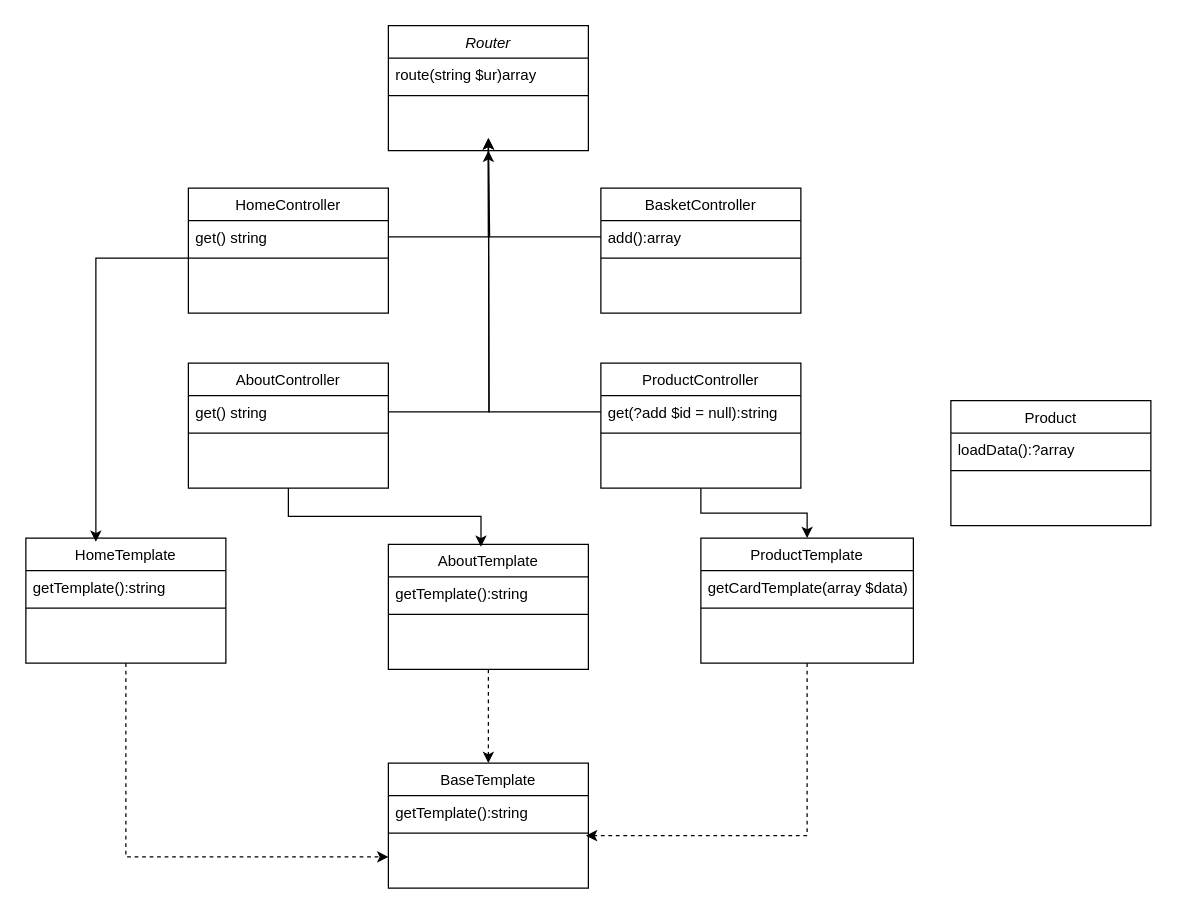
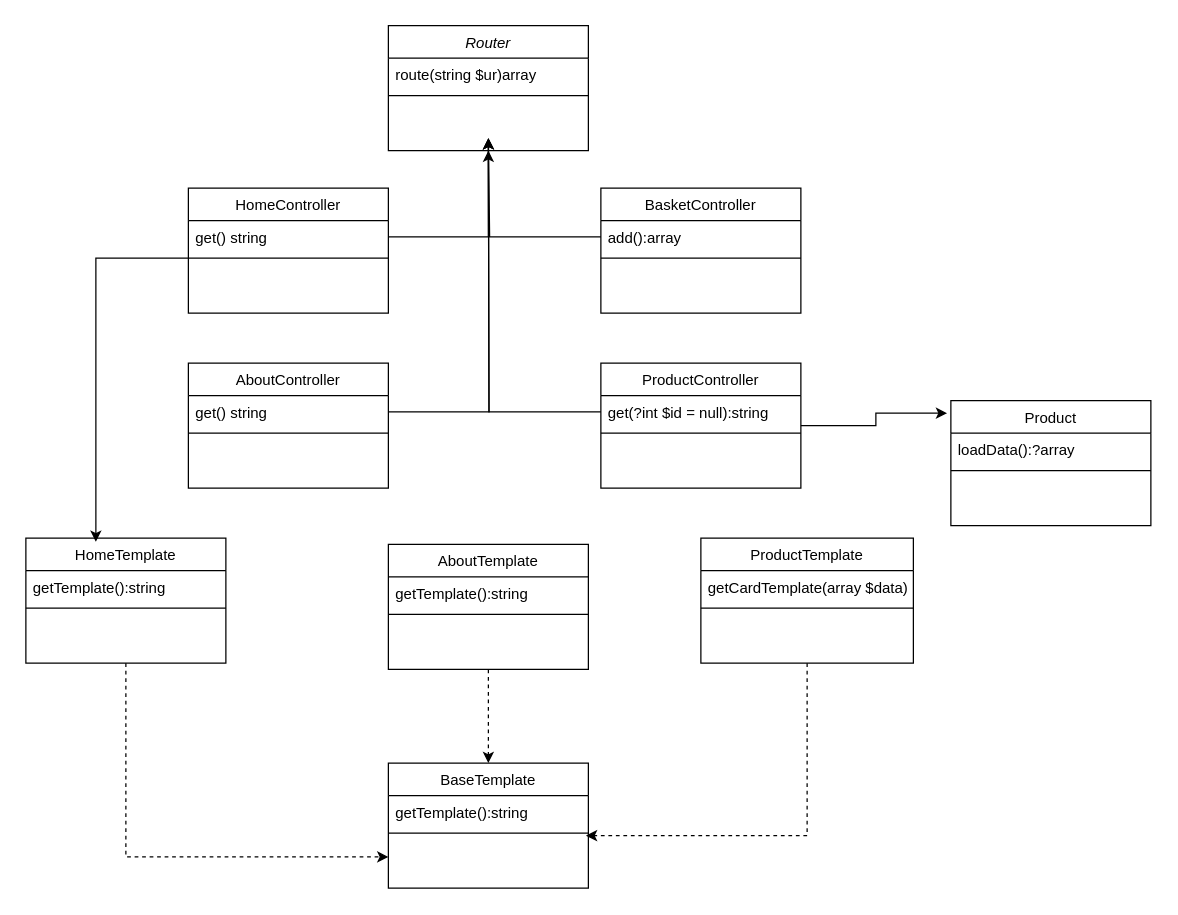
  <mxCell id="0" />
  <mxCell id="1" parent="0" />
  <mxCell id="2" value="Router" style="swimlane;fontStyle=2;align=center;verticalAlign=top;childLayout=stackLayout;horizontal=1;startSize=26;horizontalStack=0;resizeParent=1;resizeLast=0;collapsible=1;marginBottom=0;rounded=0;shadow=0;strokeWidth=1;" parent="1" vertex="1"><mxGeometry x="310" y="20" width="160" height="100" as="geometry"><mxRectangle x="230" y="140" width="160" height="26" as="alternateBounds" /></mxGeometry></mxCell>
  <mxCell id="3" value="route(string $ur)array" style="text;align=left;verticalAlign=top;spacingLeft=4;spacingRight=4;overflow=hidden;rotatable=0;points=[[0,0.5],[1,0.5]];portConstraint=eastwest;" parent="2" vertex="1"><mxGeometry y="26" width="160" height="26" as="geometry" /></mxCell>
  <mxCell id="4" value="" style="line;html=1;strokeWidth=1;align=left;verticalAlign=middle;spacingTop=-1;spacingLeft=3;spacingRight=3;rotatable=0;labelPosition=right;points=[];portConstraint=eastwest;" parent="2" vertex="1"><mxGeometry y="52" width="160" height="8" as="geometry" /></mxCell>
  <mxCell id="5" value="HomeController" style="swimlane;fontStyle=0;align=center;verticalAlign=top;childLayout=stackLayout;horizontal=1;startSize=26;horizontalStack=0;resizeParent=1;resizeLast=0;collapsible=1;marginBottom=0;rounded=0;shadow=0;strokeWidth=1;" parent="1" vertex="1"><mxGeometry x="150" y="150" width="160" height="100" as="geometry"><mxRectangle x="130" y="380" width="160" height="26" as="alternateBounds" /></mxGeometry></mxCell>
  <mxCell id="6" value="get() string" style="text;align=left;verticalAlign=top;spacingLeft=4;spacingRight=4;overflow=hidden;rotatable=0;points=[[0,0.5],[1,0.5]];portConstraint=eastwest;rounded=0;shadow=0;html=0;" parent="5" vertex="1"><mxGeometry y="26" width="160" height="26" as="geometry" /></mxCell>
  <mxCell id="7" value="" style="line;html=1;strokeWidth=1;align=left;verticalAlign=middle;spacingTop=-1;spacingLeft=3;spacingRight=3;rotatable=0;labelPosition=right;points=[];portConstraint=eastwest;" parent="5" vertex="1"><mxGeometry y="52" width="160" height="8" as="geometry" /></mxCell>
  <mxCell id="8" value="BasketController" style="swimlane;fontStyle=0;align=center;verticalAlign=top;childLayout=stackLayout;horizontal=1;startSize=26;horizontalStack=0;resizeParent=1;resizeLast=0;collapsible=1;marginBottom=0;rounded=0;shadow=0;strokeWidth=1;" vertex="1" parent="1"><mxGeometry x="480" y="150" width="160" height="100" as="geometry"><mxRectangle x="130" y="380" width="160" height="26" as="alternateBounds" /></mxGeometry></mxCell>
  <mxCell id="9" value="add():array" style="text;align=left;verticalAlign=top;spacingLeft=4;spacingRight=4;overflow=hidden;rotatable=0;points=[[0,0.5],[1,0.5]];portConstraint=eastwest;rounded=0;shadow=0;html=0;" vertex="1" parent="8"><mxGeometry y="26" width="160" height="26" as="geometry" /></mxCell>
  <mxCell id="10" value="" style="line;html=1;strokeWidth=1;align=left;verticalAlign=middle;spacingTop=-1;spacingLeft=3;spacingRight=3;rotatable=0;labelPosition=right;points=[];portConstraint=eastwest;" vertex="1" parent="8"><mxGeometry y="52" width="160" height="8" as="geometry" /></mxCell>
- <mxCell id="11" style="edgeStyle=orthogonalEdgeStyle;rounded=0;orthogonalLoop=1;jettySize=auto;html=1;entryX=0.5;entryY=0;entryDx=0;entryDy=0;" edge="1" parent="1" source="12" target="33"><mxGeometry relative="1" as="geometry" /></mxCell>
  <mxCell id="12" value="ProductController" style="swimlane;fontStyle=0;align=center;verticalAlign=top;childLayout=stackLayout;horizontal=1;startSize=26;horizontalStack=0;resizeParent=1;resizeLast=0;collapsible=1;marginBottom=0;rounded=0;shadow=0;strokeWidth=1;" vertex="1" parent="1"><mxGeometry x="480" y="290" width="160" height="100" as="geometry"><mxRectangle x="130" y="380" width="160" height="26" as="alternateBounds" /></mxGeometry></mxCell>
  <mxCell id="13" style="edgeStyle=orthogonalEdgeStyle;rounded=0;orthogonalLoop=1;jettySize=auto;html=1;exitX=0;exitY=0.5;exitDx=0;exitDy=0;" edge="1" parent="12" source="14"><mxGeometry relative="1" as="geometry"><mxPoint x="-90" y="-180" as="targetPoint" /></mxGeometry></mxCell>
- <mxCell id="14" value="get(?add $id = null):string" style="text;align=left;verticalAlign=top;spacingLeft=4;spacingRight=4;overflow=hidden;rotatable=0;points=[[0,0.5],[1,0.5]];portConstraint=eastwest;rounded=0;shadow=0;html=0;" vertex="1" parent="12"><mxGeometry y="26" width="160" height="26" as="geometry" /></mxCell>
+ <mxCell id="14" value="get(?int $id = null):string" style="text;align=left;verticalAlign=top;spacingLeft=4;spacingRight=4;overflow=hidden;rotatable=0;points=[[0,0.5],[1,0.5]];portConstraint=eastwest;rounded=0;shadow=0;html=0;" vertex="1" parent="12"><mxGeometry y="26" width="160" height="26" as="geometry" /></mxCell>
  <mxCell id="15" value="" style="line;html=1;strokeWidth=1;align=left;verticalAlign=middle;spacingTop=-1;spacingLeft=3;spacingRight=3;rotatable=0;labelPosition=right;points=[];portConstraint=eastwest;" vertex="1" parent="12"><mxGeometry y="52" width="160" height="8" as="geometry" /></mxCell>
  <mxCell id="16" value="AboutController" style="swimlane;fontStyle=0;align=center;verticalAlign=top;childLayout=stackLayout;horizontal=1;startSize=26;horizontalStack=0;resizeParent=1;resizeLast=0;collapsible=1;marginBottom=0;rounded=0;shadow=0;strokeWidth=1;" vertex="1" parent="1"><mxGeometry x="150" y="290" width="160" height="100" as="geometry"><mxRectangle x="130" y="380" width="160" height="26" as="alternateBounds" /></mxGeometry></mxCell>
  <mxCell id="17" style="edgeStyle=orthogonalEdgeStyle;rounded=0;orthogonalLoop=1;jettySize=auto;html=1;" edge="1" parent="16" source="18"><mxGeometry relative="1" as="geometry"><mxPoint x="240" y="-180" as="targetPoint" /></mxGeometry></mxCell>
  <mxCell id="18" value="get() string" style="text;align=left;verticalAlign=top;spacingLeft=4;spacingRight=4;overflow=hidden;rotatable=0;points=[[0,0.5],[1,0.5]];portConstraint=eastwest;rounded=0;shadow=0;html=0;" vertex="1" parent="16"><mxGeometry y="26" width="160" height="26" as="geometry" /></mxCell>
  <mxCell id="19" value="" style="line;html=1;strokeWidth=1;align=left;verticalAlign=middle;spacingTop=-1;spacingLeft=3;spacingRight=3;rotatable=0;labelPosition=right;points=[];portConstraint=eastwest;" vertex="1" parent="16"><mxGeometry y="52" width="160" height="8" as="geometry" /></mxCell>
  <mxCell id="20" style="edgeStyle=orthogonalEdgeStyle;rounded=0;orthogonalLoop=1;jettySize=auto;html=1;entryX=0.5;entryY=1;entryDx=0;entryDy=0;" edge="1" parent="1" source="6" target="2"><mxGeometry relative="1" as="geometry" /></mxCell>
  <mxCell id="21" style="edgeStyle=orthogonalEdgeStyle;rounded=0;orthogonalLoop=1;jettySize=auto;html=1;" edge="1" parent="1" source="9"><mxGeometry relative="1" as="geometry"><mxPoint x="390" y="110" as="targetPoint" /><Array as="points"><mxPoint x="391" y="189" /></Array></mxGeometry></mxCell>
  <mxCell id="22" style="edgeStyle=orthogonalEdgeStyle;rounded=0;orthogonalLoop=1;jettySize=auto;html=1;entryX=0.5;entryY=0;entryDx=0;entryDy=0;dashed=1;" edge="1" parent="1" source="23" target="30"><mxGeometry relative="1" as="geometry" /></mxCell>
  <mxCell id="23" value="AboutTemplate" style="swimlane;fontStyle=0;align=center;verticalAlign=top;childLayout=stackLayout;horizontal=1;startSize=26;horizontalStack=0;resizeParent=1;resizeLast=0;collapsible=1;marginBottom=0;rounded=0;shadow=0;strokeWidth=1;" vertex="1" parent="1"><mxGeometry x="310" y="435" width="160" height="100" as="geometry"><mxRectangle x="130" y="380" width="160" height="26" as="alternateBounds" /></mxGeometry></mxCell>
  <mxCell id="24" value="getTemplate():string" style="text;align=left;verticalAlign=top;spacingLeft=4;spacingRight=4;overflow=hidden;rotatable=0;points=[[0,0.5],[1,0.5]];portConstraint=eastwest;rounded=0;shadow=0;html=0;" vertex="1" parent="23"><mxGeometry y="26" width="160" height="26" as="geometry" /></mxCell>
  <mxCell id="25" value="" style="line;html=1;strokeWidth=1;align=left;verticalAlign=middle;spacingTop=-1;spacingLeft=3;spacingRight=3;rotatable=0;labelPosition=right;points=[];portConstraint=eastwest;" vertex="1" parent="23"><mxGeometry y="52" width="160" height="8" as="geometry" /></mxCell>
  <mxCell id="26" style="edgeStyle=orthogonalEdgeStyle;rounded=0;orthogonalLoop=1;jettySize=auto;html=1;exitX=0.5;exitY=1;exitDx=0;exitDy=0;entryX=0;entryY=0.75;entryDx=0;entryDy=0;dashed=1;" edge="1" parent="1" source="27" target="30"><mxGeometry relative="1" as="geometry" /></mxCell>
  <mxCell id="27" value="HomeTemplate" style="swimlane;fontStyle=0;align=center;verticalAlign=top;childLayout=stackLayout;horizontal=1;startSize=26;horizontalStack=0;resizeParent=1;resizeLast=0;collapsible=1;marginBottom=0;rounded=0;shadow=0;strokeWidth=1;" vertex="1" parent="1"><mxGeometry x="20" y="430" width="160" height="100" as="geometry"><mxRectangle x="130" y="380" width="160" height="26" as="alternateBounds" /></mxGeometry></mxCell>
  <mxCell id="28" value="getTemplate():string" style="text;align=left;verticalAlign=top;spacingLeft=4;spacingRight=4;overflow=hidden;rotatable=0;points=[[0,0.5],[1,0.5]];portConstraint=eastwest;rounded=0;shadow=0;html=0;" vertex="1" parent="27"><mxGeometry y="26" width="160" height="26" as="geometry" /></mxCell>
  <mxCell id="29" value="" style="line;html=1;strokeWidth=1;align=left;verticalAlign=middle;spacingTop=-1;spacingLeft=3;spacingRight=3;rotatable=0;labelPosition=right;points=[];portConstraint=eastwest;" vertex="1" parent="27"><mxGeometry y="52" width="160" height="8" as="geometry" /></mxCell>
  <mxCell id="30" value="BaseTemplate" style="swimlane;fontStyle=0;align=center;verticalAlign=top;childLayout=stackLayout;horizontal=1;startSize=26;horizontalStack=0;resizeParent=1;resizeLast=0;collapsible=1;marginBottom=0;rounded=0;shadow=0;strokeWidth=1;" vertex="1" parent="1"><mxGeometry x="310" y="610" width="160" height="100" as="geometry"><mxRectangle x="130" y="380" width="160" height="26" as="alternateBounds" /></mxGeometry></mxCell>
  <mxCell id="31" value="getTemplate():string" style="text;align=left;verticalAlign=top;spacingLeft=4;spacingRight=4;overflow=hidden;rotatable=0;points=[[0,0.5],[1,0.5]];portConstraint=eastwest;rounded=0;shadow=0;html=0;" vertex="1" parent="30"><mxGeometry y="26" width="160" height="26" as="geometry" /></mxCell>
  <mxCell id="32" value="" style="line;html=1;strokeWidth=1;align=left;verticalAlign=middle;spacingTop=-1;spacingLeft=3;spacingRight=3;rotatable=0;labelPosition=right;points=[];portConstraint=eastwest;" vertex="1" parent="30"><mxGeometry y="52" width="160" height="8" as="geometry" /></mxCell>
  <mxCell id="33" value="ProductTemplate" style="swimlane;fontStyle=0;align=center;verticalAlign=top;childLayout=stackLayout;horizontal=1;startSize=26;horizontalStack=0;resizeParent=1;resizeLast=0;collapsible=1;marginBottom=0;rounded=0;shadow=0;strokeWidth=1;" vertex="1" parent="1"><mxGeometry x="560" y="430" width="170" height="100" as="geometry"><mxRectangle x="130" y="380" width="160" height="26" as="alternateBounds" /></mxGeometry></mxCell>
  <mxCell id="34" value="getCardTemplate(array $data)" style="text;align=left;verticalAlign=top;spacingLeft=4;spacingRight=4;overflow=hidden;rotatable=0;points=[[0,0.5],[1,0.5]];portConstraint=eastwest;rounded=0;shadow=0;html=0;" vertex="1" parent="33"><mxGeometry y="26" width="170" height="26" as="geometry" /></mxCell>
  <mxCell id="35" value="" style="line;html=1;strokeWidth=1;align=left;verticalAlign=middle;spacingTop=-1;spacingLeft=3;spacingRight=3;rotatable=0;labelPosition=right;points=[];portConstraint=eastwest;" vertex="1" parent="33"><mxGeometry y="52" width="170" height="8" as="geometry" /></mxCell>
  <mxCell id="36" value="Product" style="swimlane;fontStyle=0;align=center;verticalAlign=top;childLayout=stackLayout;horizontal=1;startSize=26;horizontalStack=0;resizeParent=1;resizeLast=0;collapsible=1;marginBottom=0;rounded=0;shadow=0;strokeWidth=1;" vertex="1" parent="1"><mxGeometry x="760" y="320" width="160" height="100" as="geometry"><mxRectangle x="130" y="380" width="160" height="26" as="alternateBounds" /></mxGeometry></mxCell>
  <mxCell id="37" value="loadData():?array" style="text;align=left;verticalAlign=top;spacingLeft=4;spacingRight=4;overflow=hidden;rotatable=0;points=[[0,0.5],[1,0.5]];portConstraint=eastwest;rounded=0;shadow=0;html=0;" vertex="1" parent="36"><mxGeometry y="26" width="160" height="26" as="geometry" /></mxCell>
  <mxCell id="38" value="" style="line;html=1;strokeWidth=1;align=left;verticalAlign=middle;spacingTop=-1;spacingLeft=3;spacingRight=3;rotatable=0;labelPosition=right;points=[];portConstraint=eastwest;" vertex="1" parent="36"><mxGeometry y="52" width="160" height="8" as="geometry" /></mxCell>
  <mxCell id="39" style="edgeStyle=orthogonalEdgeStyle;rounded=0;orthogonalLoop=1;jettySize=auto;html=1;entryX=0.35;entryY=0.03;entryDx=0;entryDy=0;entryPerimeter=0;" edge="1" parent="1" source="7" target="27"><mxGeometry relative="1" as="geometry" /></mxCell>
- <mxCell id="40" style="edgeStyle=orthogonalEdgeStyle;rounded=0;orthogonalLoop=1;jettySize=auto;html=1;entryX=0.463;entryY=0.02;entryDx=0;entryDy=0;entryPerimeter=0;" edge="1" parent="1" source="16" target="23"><mxGeometry relative="1" as="geometry" /></mxCell>
+ <mxCell id="41" style="edgeStyle=orthogonalEdgeStyle;rounded=0;orthogonalLoop=1;jettySize=auto;html=1;entryX=-0.019;entryY=0.1;entryDx=0;entryDy=0;entryPerimeter=0;" edge="1" parent="1" source="12" target="36"><mxGeometry relative="1" as="geometry" /></mxCell>
  <mxCell id="42" style="edgeStyle=orthogonalEdgeStyle;rounded=0;orthogonalLoop=1;jettySize=auto;html=1;entryX=0.988;entryY=0.75;entryDx=0;entryDy=0;entryPerimeter=0;dashed=1;" edge="1" parent="1" source="33" target="32"><mxGeometry relative="1" as="geometry" /></mxCell>
